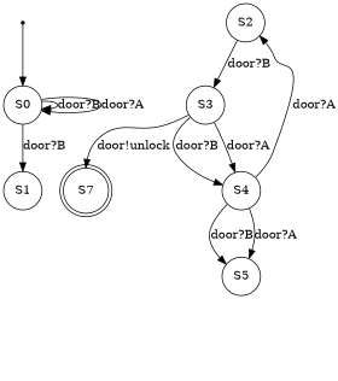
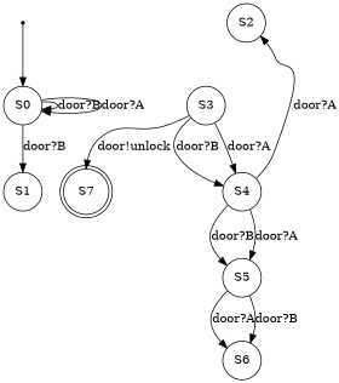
  digraph {
    compound=true
    node [shape=circle]
    n1 [label=S0]
    n2 [label=S1]
    I0 [shape=point]
    n4 [label=S2]
    n5 [label=S3]
    n6 [label=S4]
    n7 [label=S7 shape=doublecircle]
    n8 [label=S5]
+   n9 [label=S6]
    n1 -> n1 [label="door?B"]
    n1 -> n1 [label="door?A"]
    n1 -> n2 [label="door?B"]
    I0 -> n1
-   n4 -> n5 [label="door?B"]
    n5 -> n6 [label="door?A"]
    n5 -> n6 [label="door?B"]
    n5 -> n7 [label="door!unlock"]
    n6 -> n4 [label="door?A"]
    n6 -> n8 [label="door?B"]
    n6 -> n8 [label="door?A"]
+   n8 -> n9 [label="door?A"]
+   n8 -> n9 [label="door?B"]
  }
